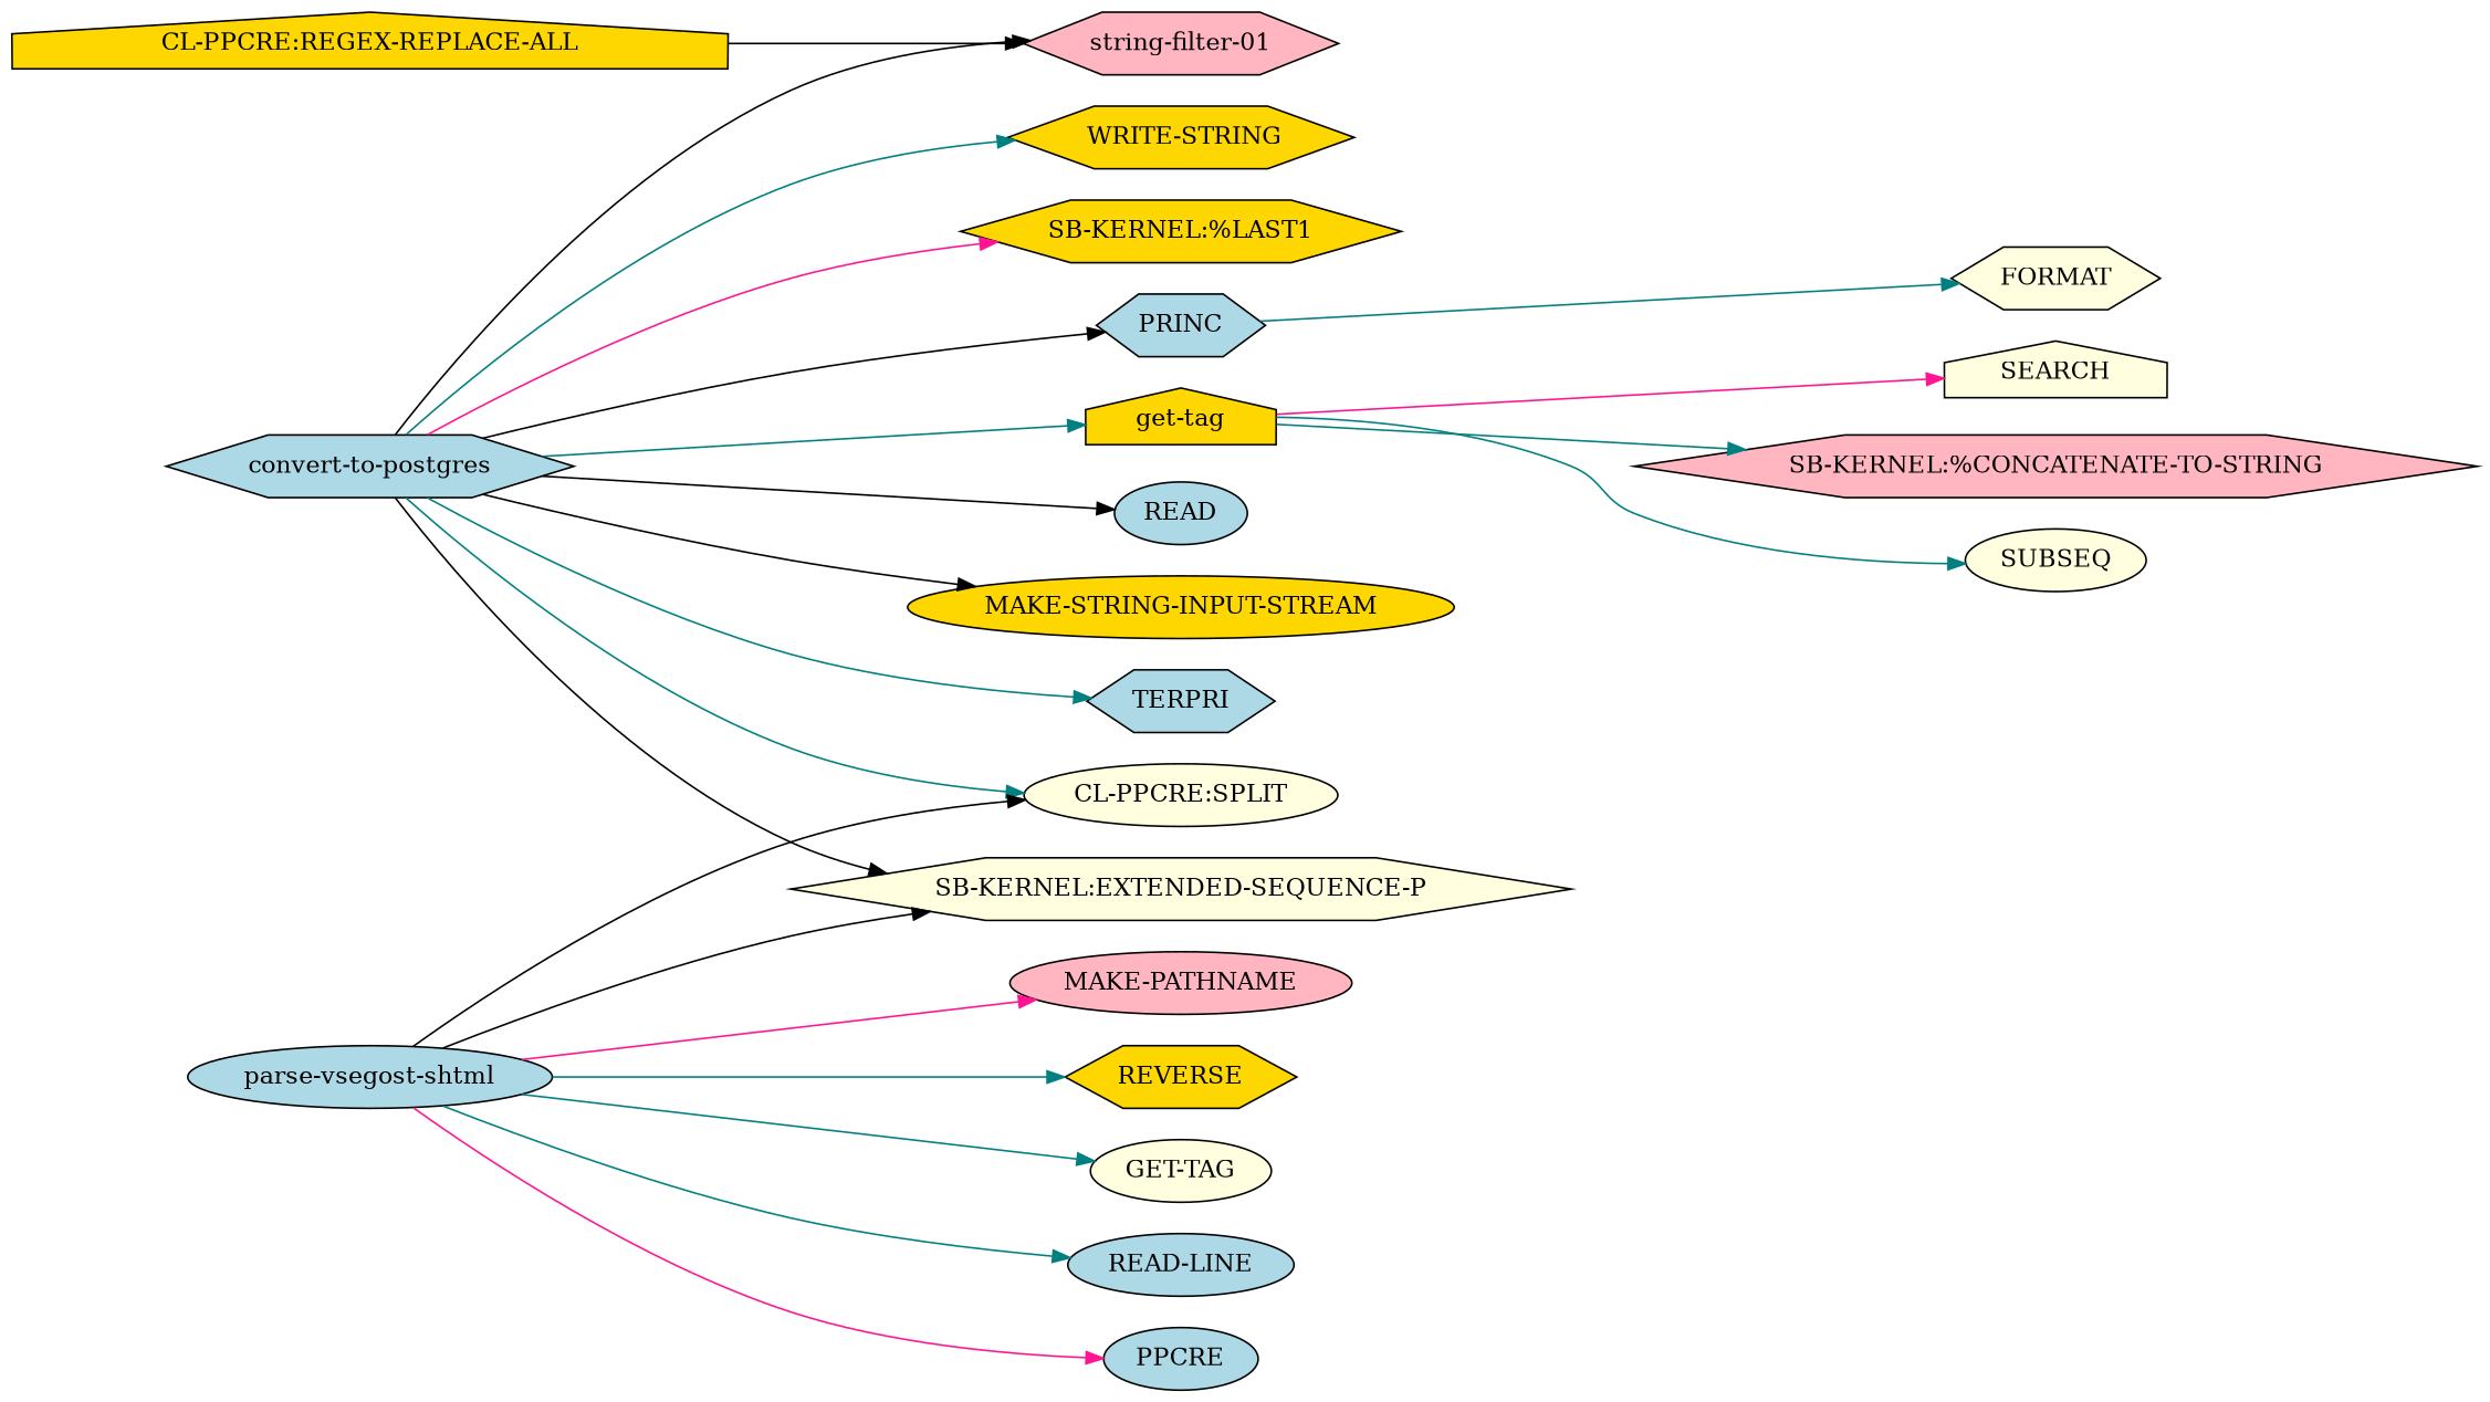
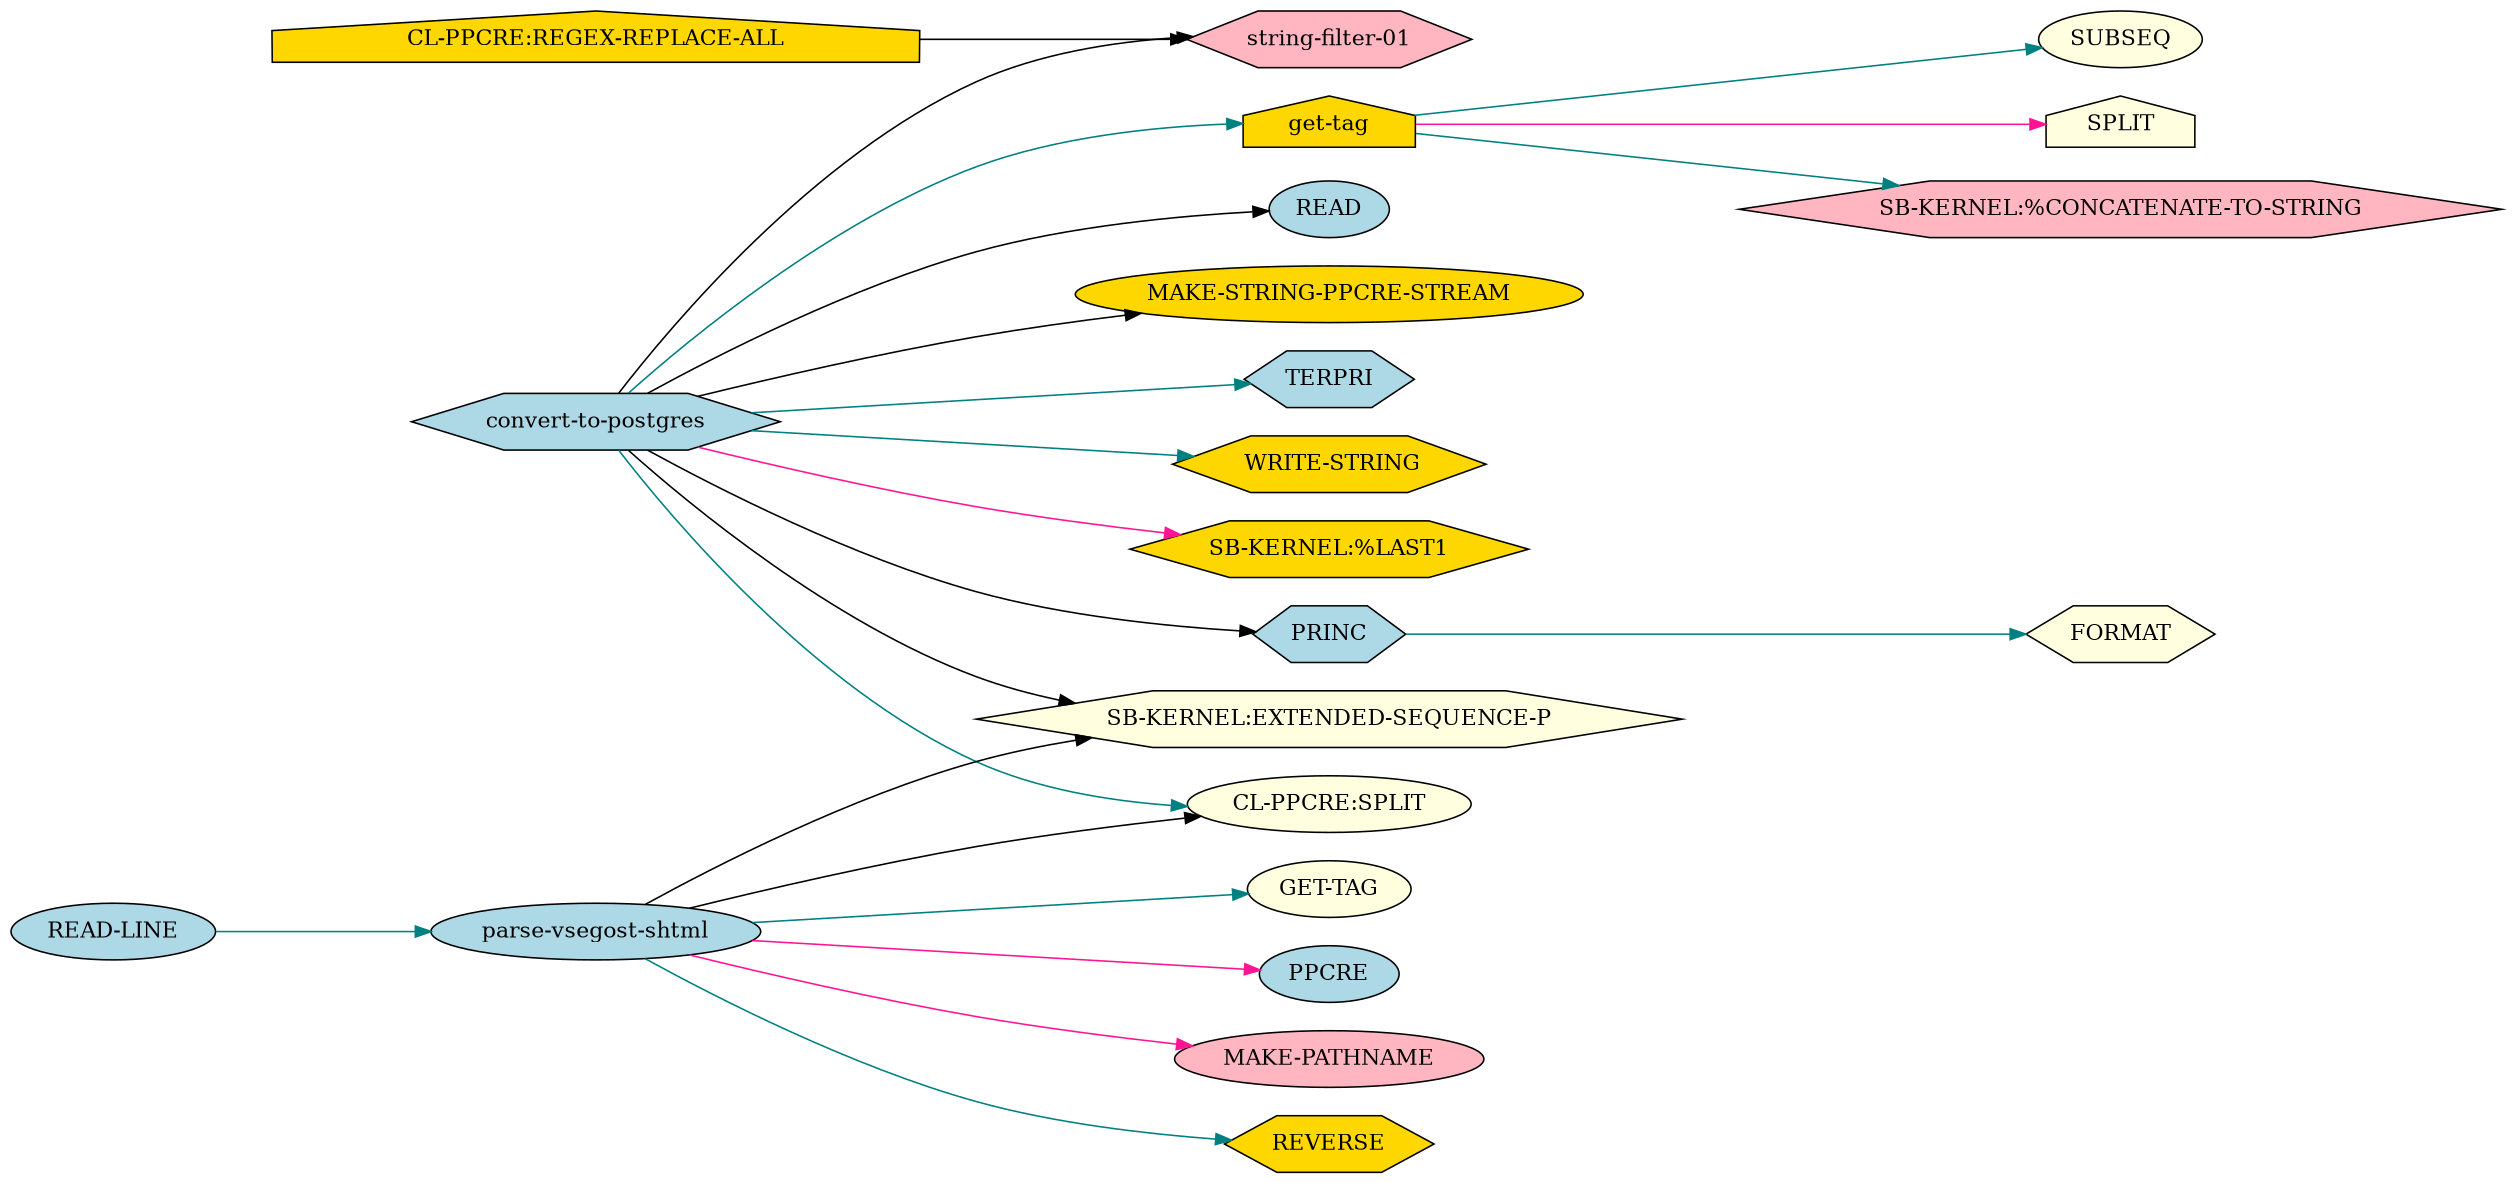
  digraph {
    rankdir=LR
    node [fillcolor=lightblue shape=hexagon style=filled]
    edge [color=teal]
    "SB-KERNEL:EXTENDED-SEQUENCE-P" [fillcolor=lightyellow]
    "convert-to-postgres"
    "get-tag" [fillcolor=gold shape=house]
    "string-filter-01" [fillcolor=lightpink]
    READ [shape=ellipse]
-   "MAKE-STRING-INPUT-STREAM" [fillcolor=gold shape=ellipse]
+   "MAKE-STRING-INPUT-STREAM" [fillcolor=gold shape=ellipse label="MAKE-STRING-PPCRE-STREAM"]
    TERPRI
    " WRITE-STRING" [fillcolor=gold]
    "SB-KERNEL:%LAST1" [fillcolor=gold]
    "CL-PPCRE:SPLIT" [fillcolor=lightyellow shape=ellipse]
    PRINC
    FORMAT [fillcolor=lightyellow]
    SUBSEQ [fillcolor=lightyellow shape=ellipse]
-   SEARCH [fillcolor=lightyellow shape=house]
+   SEARCH [fillcolor=lightyellow shape=house label=SPLIT]
    "SB-KERNEL:%CONCATENATE-TO-STRING" [fillcolor=lightpink]
    "CL-PPCRE:REGEX-REPLACE-ALL" [fillcolor=gold shape=house]
    "parse-vsegost-shtml" [shape=ellipse]
    "MAKE-PATHNAME" [fillcolor=lightpink shape=ellipse]
    REVERSE [fillcolor=gold]
    "GET-TAG" [fillcolor=lightyellow shape=ellipse]
    "READ-LINE" [shape=ellipse]
    n22 [label=PPCRE shape=ellipse]
    "convert-to-postgres" -> "SB-KERNEL:EXTENDED-SEQUENCE-P" [color=black]
    "convert-to-postgres" -> "get-tag"
    "convert-to-postgres" -> "string-filter-01" [color=black]
    "convert-to-postgres" -> READ [color=black]
    "convert-to-postgres" -> "MAKE-STRING-INPUT-STREAM" [color=black]
    "convert-to-postgres" -> TERPRI
    "convert-to-postgres" -> " WRITE-STRING"
    "convert-to-postgres" -> "SB-KERNEL:%LAST1" [color=deeppink]
    "convert-to-postgres" -> "CL-PPCRE:SPLIT"
    "convert-to-postgres" -> PRINC [color=black]
    "get-tag" -> SUBSEQ
    "get-tag" -> SEARCH [color=deeppink]
    "get-tag" -> "SB-KERNEL:%CONCATENATE-TO-STRING"
    PRINC -> FORMAT
    "CL-PPCRE:REGEX-REPLACE-ALL" -> "string-filter-01" [color=black]
    "parse-vsegost-shtml" -> "SB-KERNEL:EXTENDED-SEQUENCE-P" [color=black]
    "parse-vsegost-shtml" -> "CL-PPCRE:SPLIT" [color=black]
    "parse-vsegost-shtml" -> "MAKE-PATHNAME" [color=deeppink]
    "parse-vsegost-shtml" -> REVERSE
    "parse-vsegost-shtml" -> "GET-TAG"
-   "parse-vsegost-shtml" -> "READ-LINE"
+   "READ-LINE" -> "parse-vsegost-shtml"
    "parse-vsegost-shtml" -> n22 [color=deeppink]
  }
